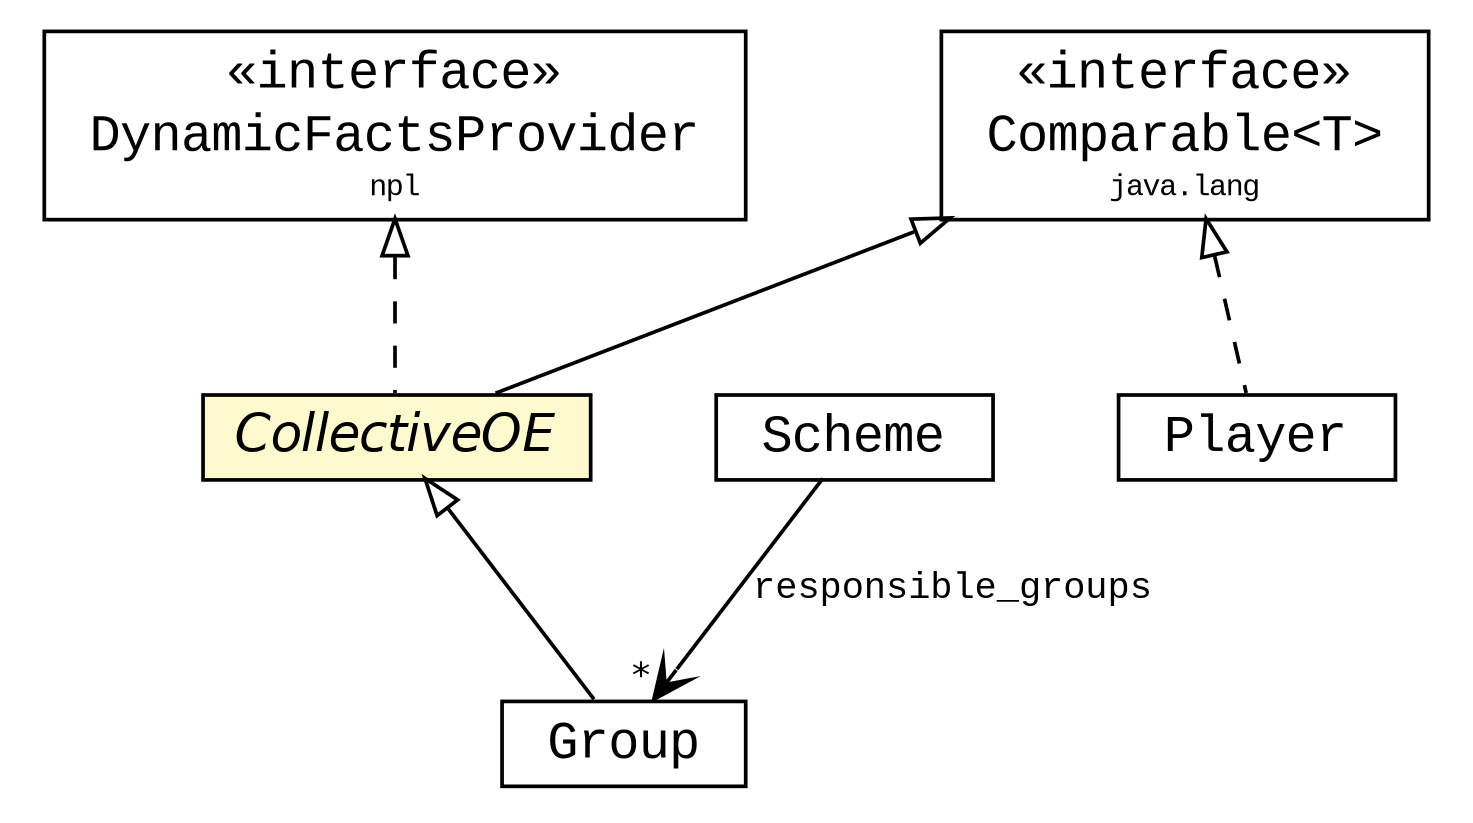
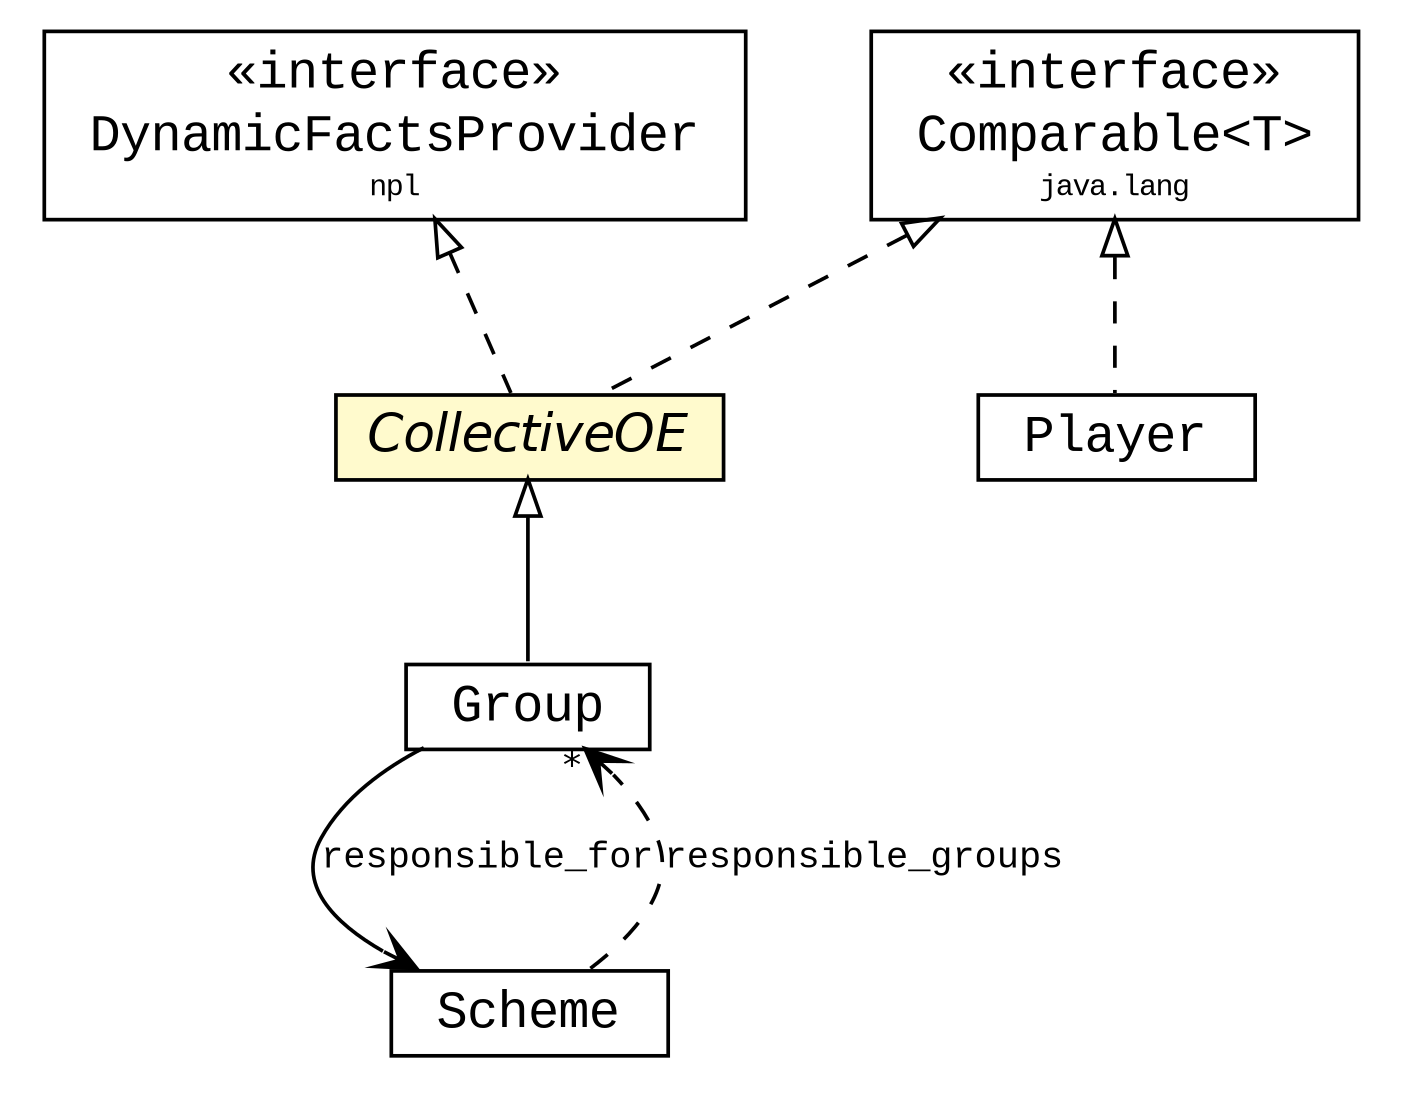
  digraph {
    fontname="Liberation Mono"
    nodesep=0.25
    ranksep=0.5
    node [fontcolor=black fontname="Liberation Mono" fontsize=14.0 shape=plaintext]
    edge [arrowtail=empty dir=back fontname="Liberation Mono" fontsize=10 headport=p labelfontname=Helvetica labelfontsize=10 tailport=p]
    n1 [label=<<table title="npl.DynamicFactsProvider" border="0" cellborder="1" cellspacing="0" cellpadding="2" port="p" href="../../../npl/DynamicFactsProvider.html"> 		<tr><td><table border="0" cellspacing="0" cellpadding="1"> <tr><td align="center" balign="center"> &#171;interface&#187; </td></tr> <tr><td align="center" balign="center"> DynamicFactsProvider </td></tr> <tr><td align="center" balign="center"><font point-size="8.0"> npl </font></td></tr> 		</table></td></tr> 		</table>>]
    n2 [label=<<table title="ora4mas.nopl.oe.CollectiveOE" border="0" cellborder="1" cellspacing="0" cellpadding="2" port="p" bgcolor="lemonChiffon" href="./CollectiveOE.html"> 		<tr><td><table border="0" cellspacing="0" cellpadding="1"> <tr><td align="center" balign="center"><font face="Helvetica-Oblique"> CollectiveOE </font></td></tr> 		</table></td></tr> 		</table>>]
    n3 [label=<<table title="ora4mas.nopl.oe.Group" border="0" cellborder="1" cellspacing="0" cellpadding="2" port="p" href="./Group.html"> 		<tr><td><table border="0" cellspacing="0" cellpadding="1"> <tr><td align="center" balign="center"> Group </td></tr> 		</table></td></tr> 		</table>>]
    n4 [label=<<table title="ora4mas.nopl.oe.Scheme" border="0" cellborder="1" cellspacing="0" cellpadding="2" port="p" href="./Scheme.html"> 		<tr><td><table border="0" cellspacing="0" cellpadding="1"> <tr><td align="center" balign="center"> Scheme </td></tr> 		</table></td></tr> 		</table>>]
    n5 [label=<<table title="ora4mas.nopl.oe.Player" border="0" cellborder="1" cellspacing="0" cellpadding="2" port="p" href="./Player.html"> 		<tr><td><table border="0" cellspacing="0" cellpadding="1"> <tr><td align="center" balign="center"> Player </td></tr> 		</table></td></tr> 		</table>>]
    n6 [label=<<table title="java.lang.Comparable" border="0" cellborder="1" cellspacing="0" cellpadding="2" port="p" href="http://java.sun.com/j2se/1.4.2/docs/api/java/lang/Comparable.html"> 		<tr><td><table border="0" cellspacing="0" cellpadding="1"> <tr><td align="center" balign="center"> &#171;interface&#187; </td></tr> <tr><td align="center" balign="center"> Comparable&lt;T&gt; </td></tr> <tr><td align="center" balign="center"><font point-size="8.0"> java.lang </font></td></tr> 		</table></td></tr> 		</table>>]
    n1 -> n2 [style=dashed]
    n2 -> n3
-   n4 -> n3 [arrowhead=open color=black fontcolor=black fontsize=10.0 headlabel="*" label=responsible_groups arrowtail="" dir=""]
-   n6 -> n2 [style=solid]
+   n3 -> n4 [arrowhead=open color=black fontcolor=black fontsize=10.0 label=responsible_for arrowtail="" dir=""]
+   n4 -> n3 [arrowhead=open color=black fontcolor=black fontsize=10.0 headlabel="*" label=responsible_groups style=dashed arrowtail="" dir=""]
+   n6 -> n2 [style=dashed]
    n6 -> n5 [style=dashed]
  }
